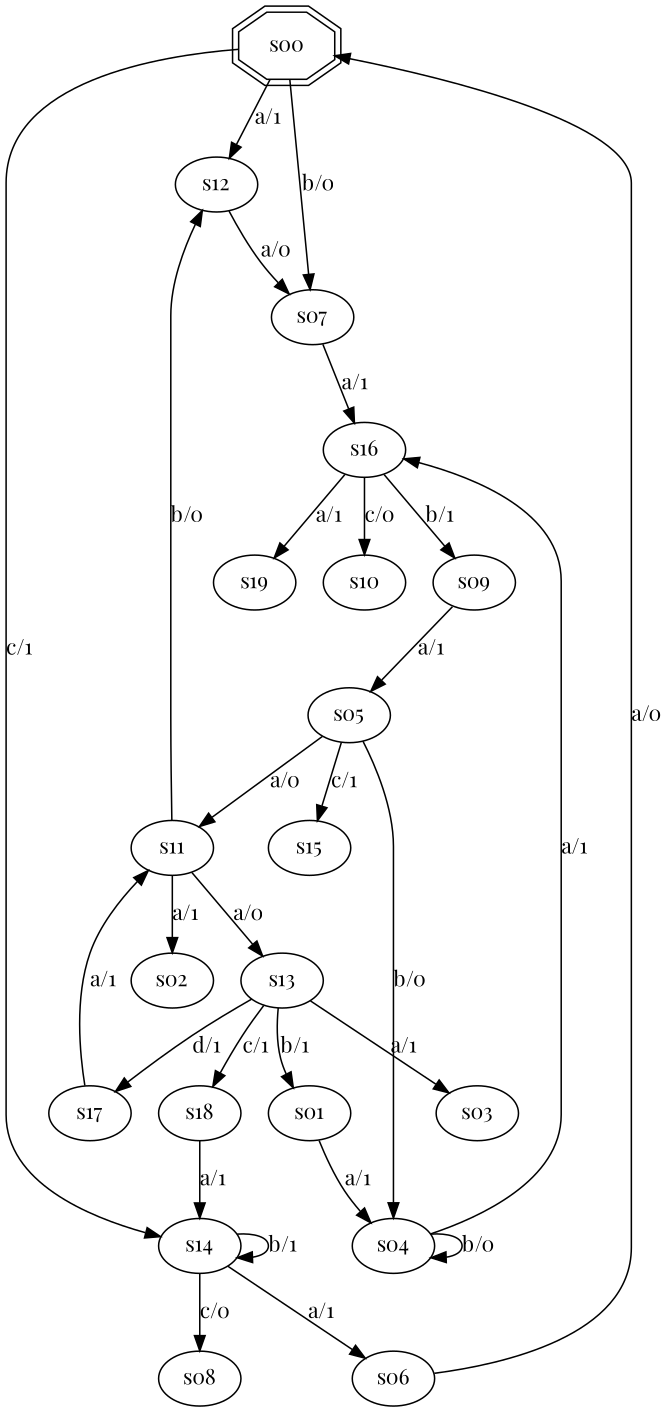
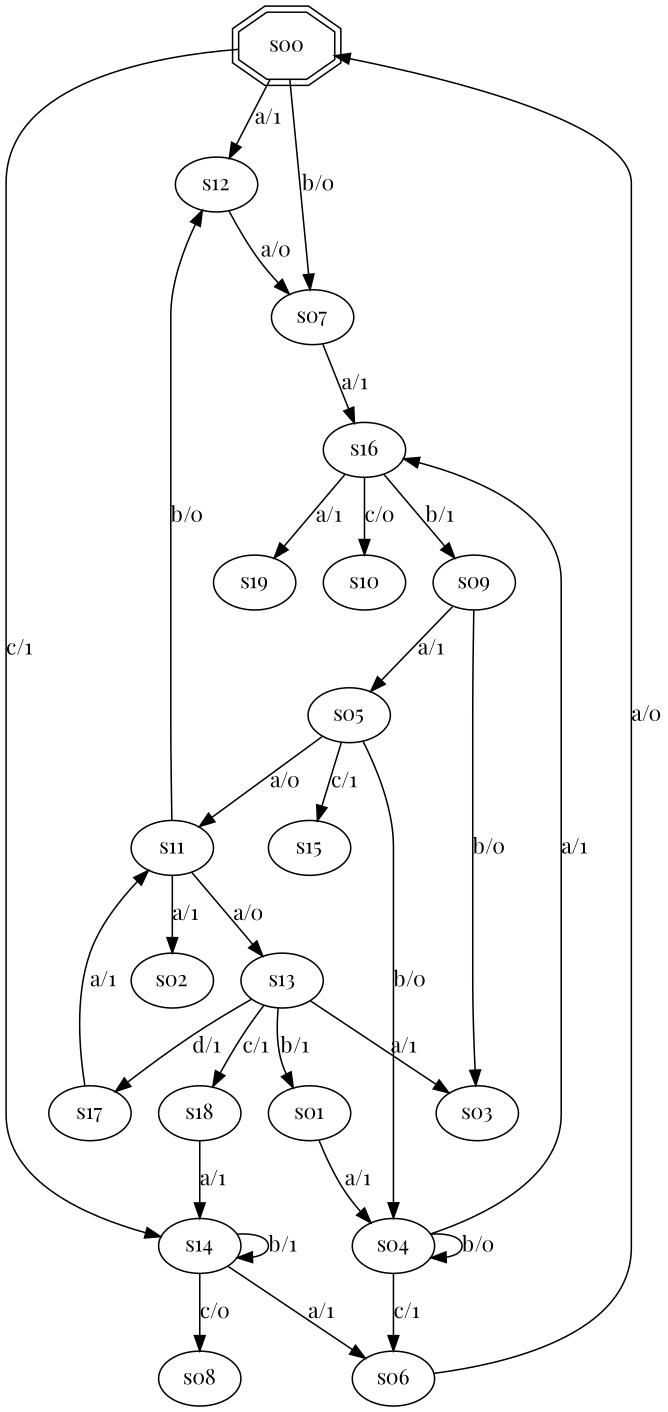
  digraph {
    fontname="Playfair Display"
    node [fontname="Playfair Display"]
    edge [fontname="Playfair Display"]
    s00 [shape=doubleoctagon]
    s12
    s07
    s14
    s16
    s06
    s08
    s09
    s19
    s10
    s01
    s04
    s13
    s03
    s18
    s17
    s11
    s05
    s15
    s02
    s00 -> s12 [label="a/1"]
    s00 -> s07 [label="b/0"]
    s00 -> s14 [label="c/1"]
    s12 -> s07 [label="a/0"]
    s07 -> s16 [label="a/1"]
    s14 -> s14 [label="b/1"]
    s14 -> s06 [label="a/1"]
    s14 -> s08 [label="c/0"]
    s16 -> s09 [label="b/1"]
    s16 -> s19 [label="a/1"]
    s16 -> s10 [label="c/0"]
    s06 -> s00 [label="a/0"]
+   s09 -> s03 [label="b/0"]
    s09 -> s05 [label="a/1"]
    s01 -> s04 [label="a/1"]
    s04 -> s16 [label="a/1"]
+   s04 -> s06 [label="c/1"]
    s04 -> s04 [label="b/0"]
    s13 -> s01 [label="b/1"]
    s13 -> s03 [label="a/1"]
    s13 -> s18 [label="c/1"]
    s13 -> s17 [label="d/1"]
    s18 -> s14 [label="a/1"]
    s17 -> s11 [label="a/1"]
    s11 -> s12 [label="b/0"]
    s11 -> s13 [label="a/0"]
    s11 -> s02 [label="a/1"]
    s05 -> s04 [label="b/0"]
    s05 -> s11 [label="a/0"]
    s05 -> s15 [label="c/1"]
  }
